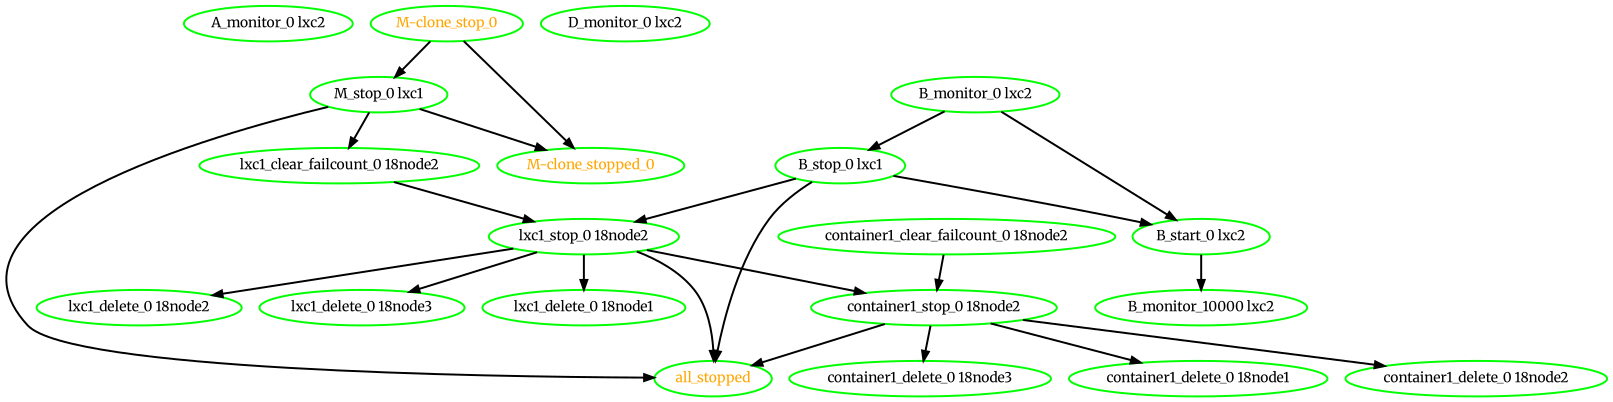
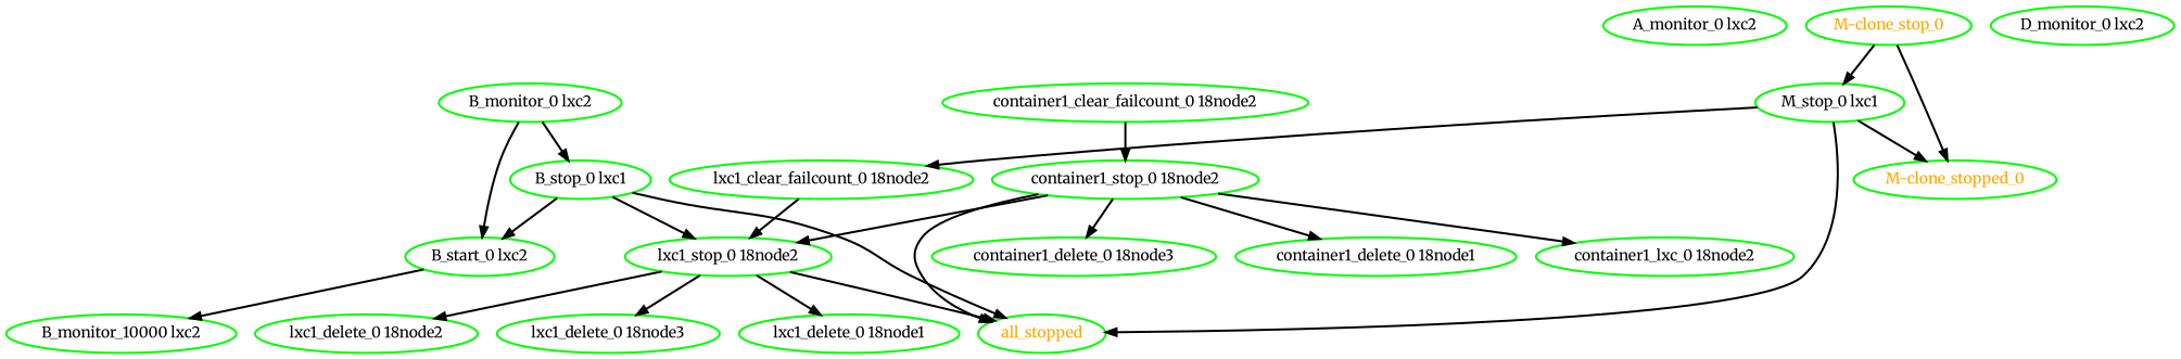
  digraph {
    fontname=Merriweather
    node [color=green fontcolor=black fontname=Merriweather style=bold]
    edge [fontname=Merriweather style=bold]
    "A_monitor_0 lxc2"
    "B_monitor_0 lxc2"
    "B_start_0 lxc2"
    "B_stop_0 lxc1"
    "B_monitor_10000 lxc2"
    all_stopped [fontcolor=orange]
    "lxc1_stop_0 18node2"
    "container1_stop_0 18node2"
    "lxc1_delete_0 18node1"
    "lxc1_delete_0 18node2"
    "lxc1_delete_0 18node3"
    "container1_delete_0 18node1"
-   "container1_delete_0 18node2"
+   "container1_delete_0 18node2" [label="container1_lxc_0 18node2"]
    "container1_delete_0 18node3"
    "D_monitor_0 lxc2"
    "M-clone_stop_0" [fontcolor=orange]
    "M-clone_stopped_0" [fontcolor=orange]
    "M_stop_0 lxc1"
    "lxc1_clear_failcount_0 18node2"
    "container1_clear_failcount_0 18node2"
    "B_monitor_0 lxc2" -> "B_start_0 lxc2"
    "B_monitor_0 lxc2" -> "B_stop_0 lxc1"
    "B_start_0 lxc2" -> "B_monitor_10000 lxc2"
    "B_stop_0 lxc1" -> "B_start_0 lxc2"
    "B_stop_0 lxc1" -> all_stopped
    "B_stop_0 lxc1" -> "lxc1_stop_0 18node2"
    "lxc1_stop_0 18node2" -> all_stopped
-   "lxc1_stop_0 18node2" -> "container1_stop_0 18node2"
+   "container1_stop_0 18node2" -> "lxc1_stop_0 18node2"
    "lxc1_stop_0 18node2" -> "lxc1_delete_0 18node1"
    "lxc1_stop_0 18node2" -> "lxc1_delete_0 18node2"
    "lxc1_stop_0 18node2" -> "lxc1_delete_0 18node3"
    "container1_stop_0 18node2" -> all_stopped
    "container1_stop_0 18node2" -> "container1_delete_0 18node1"
    "container1_stop_0 18node2" -> "container1_delete_0 18node2"
    "container1_stop_0 18node2" -> "container1_delete_0 18node3"
    "M-clone_stop_0" -> "M-clone_stopped_0"
    "M-clone_stop_0" -> "M_stop_0 lxc1"
    "M_stop_0 lxc1" -> all_stopped
    "M_stop_0 lxc1" -> "M-clone_stopped_0"
    "M_stop_0 lxc1" -> "lxc1_clear_failcount_0 18node2"
    "lxc1_clear_failcount_0 18node2" -> "lxc1_stop_0 18node2"
    "container1_clear_failcount_0 18node2" -> "container1_stop_0 18node2"
  }
